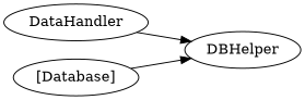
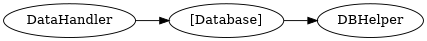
  digraph {
    rankdir=LR
    DataHandler
    DBHelper
    "[Database]"
-   DataHandler -> DBHelper
+   DataHandler -> "[Database]"
    "[Database]" -> DBHelper
  }
